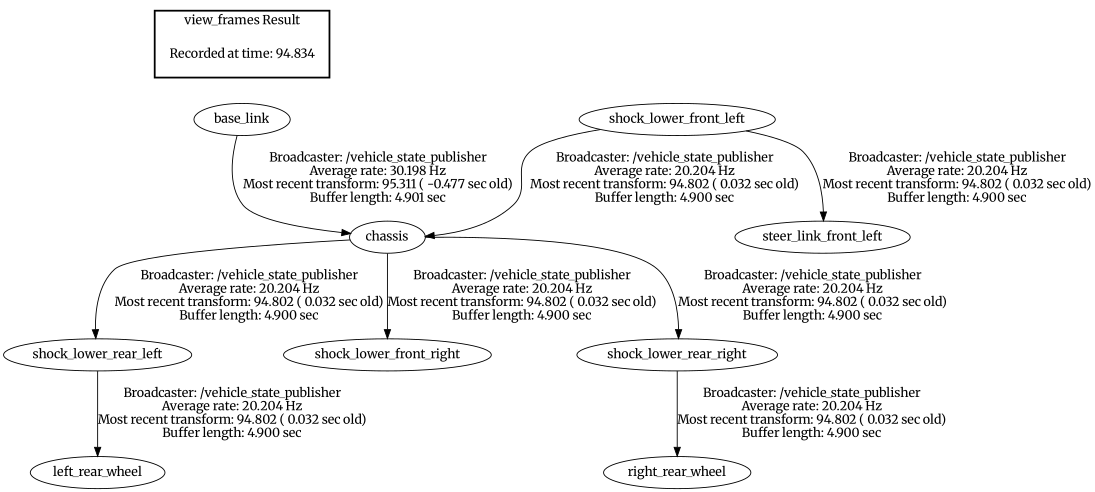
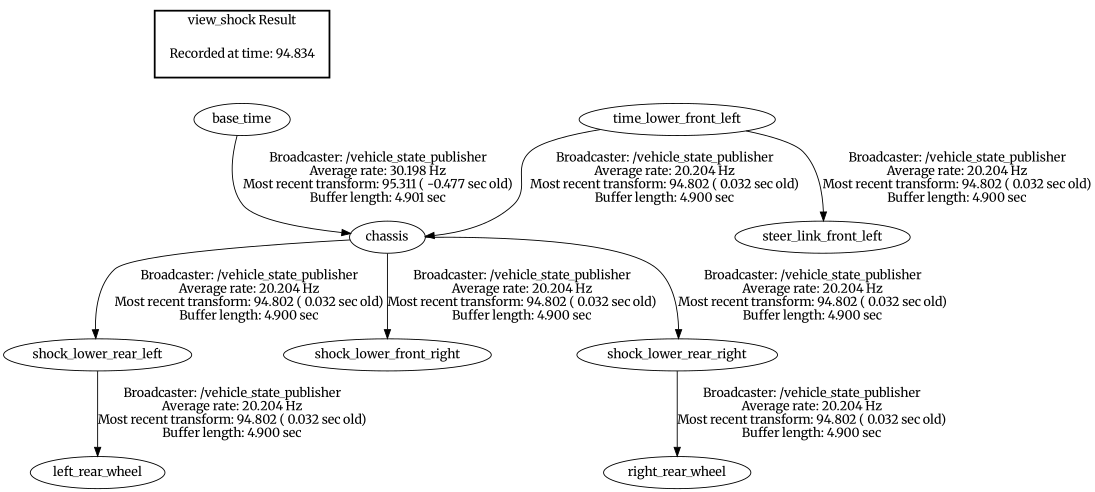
  digraph {
    fontname=Merriweather
    node [fontname=Merriweather]
    edge [fontname=Merriweather]
    "Recorded at time: 94.834" [shape=plaintext]
-   base_link
+   base_link [label=base_time]
    chassis
    shock_lower_rear_left
    shock_lower_front_right
    shock_lower_rear_right
-   shock_lower_front_left
+   shock_lower_front_left [label=time_lower_front_left]
    steer_link_front_left
    left_rear_wheel
    right_rear_wheel
    subgraph cluster_1 {
      color=black
-     label="view_frames Result"
+     label="view_shock Result"
      style=bold
      "Recorded at time: 94.834"
    }
    "Recorded at time: 94.834" -> base_link [style=invis]
    base_link -> chassis [label="Broadcaster: /vehicle_state_publisher\nAverage rate: 30.198 Hz\nMost recent transform: 95.311 ( -0.477 sec old)\nBuffer length: 4.901 sec\n"]
    chassis -> shock_lower_rear_left [label="Broadcaster: /vehicle_state_publisher\nAverage rate: 20.204 Hz\nMost recent transform: 94.802 ( 0.032 sec old)\nBuffer length: 4.900 sec\n"]
    chassis -> shock_lower_front_right [label="Broadcaster: /vehicle_state_publisher\nAverage rate: 20.204 Hz\nMost recent transform: 94.802 ( 0.032 sec old)\nBuffer length: 4.900 sec\n"]
    chassis -> shock_lower_rear_right [label="Broadcaster: /vehicle_state_publisher\nAverage rate: 20.204 Hz\nMost recent transform: 94.802 ( 0.032 sec old)\nBuffer length: 4.900 sec\n"]
    shock_lower_rear_left -> left_rear_wheel [label="Broadcaster: /vehicle_state_publisher\nAverage rate: 20.204 Hz\nMost recent transform: 94.802 ( 0.032 sec old)\nBuffer length: 4.900 sec\n"]
    shock_lower_rear_right -> right_rear_wheel [label="Broadcaster: /vehicle_state_publisher\nAverage rate: 20.204 Hz\nMost recent transform: 94.802 ( 0.032 sec old)\nBuffer length: 4.900 sec\n"]
    shock_lower_front_left -> chassis [label="Broadcaster: /vehicle_state_publisher\nAverage rate: 20.204 Hz\nMost recent transform: 94.802 ( 0.032 sec old)\nBuffer length: 4.900 sec\n"]
    shock_lower_front_left -> steer_link_front_left [label="Broadcaster: /vehicle_state_publisher\nAverage rate: 20.204 Hz\nMost recent transform: 94.802 ( 0.032 sec old)\nBuffer length: 4.900 sec\n"]
  }
